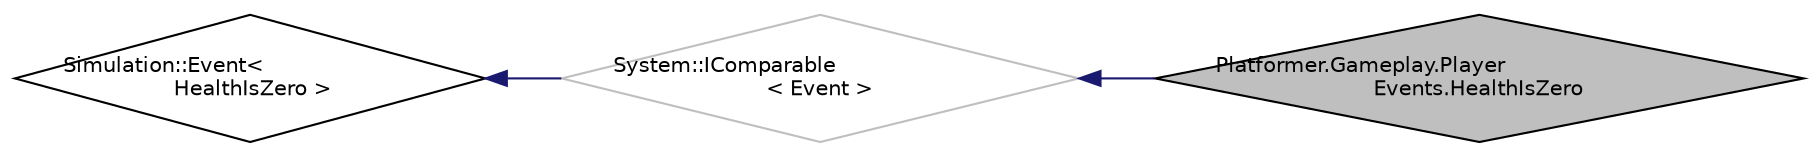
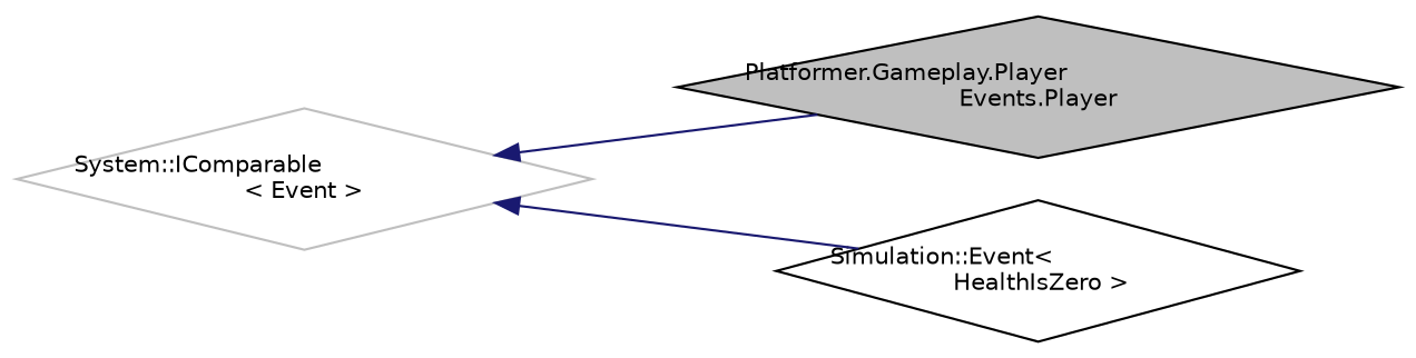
  digraph {
    rankdir=LR
    node [color=black fillcolor=white fontname=Helvetica fontsize=10 shape=diamond style=filled]
    edge [color=midnightblue dir=back fontname=Helvetica fontsize=10 labelfontname=Helvetica labelfontsize=10 style=solid]
-   n1 [fillcolor=grey75 fontcolor=black height=0.2 label="Platformer.Gameplay.Player\lEvents.HealthIsZero" width=0.4]
+   n1 [fillcolor=grey75 fontcolor=black height=0.2 label="Platformer.Gameplay.Player\lEvents.Player" width=0.4]
    n2 [height=0.2 label="Simulation::Event\<\l HealthIsZero \>" width=0.4]
    n3 [color=grey75 height=0.2 label="System::IComparable\l\< Event \>" width=0.4]
    n3 -> n1
-   n2 -> n3
+   n3 -> n2
  }
